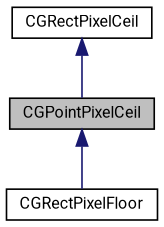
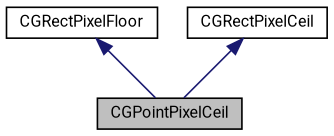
  digraph {
    fontname=Roboto
    rankdir=TB
    node [color=black fillcolor=white fontname=Roboto fontsize=10 shape=record style=filled]
    edge [color=midnightblue dir=back fontname=Roboto fontsize=10 labelfontname=Helvetica labelfontsize=10 style=solid]
    n1 [fillcolor=grey75 fontcolor=black height=0.2 label=CGPointPixelCeil width=0.4]
    n2 [height=0.2 label=CGRectPixelFloor width=0.4]
    n3 [height=0.2 label=CGRectPixelCeil width=0.4]
-   n1 -> n2
+   n2 -> n1
    n3 -> n1
  }
